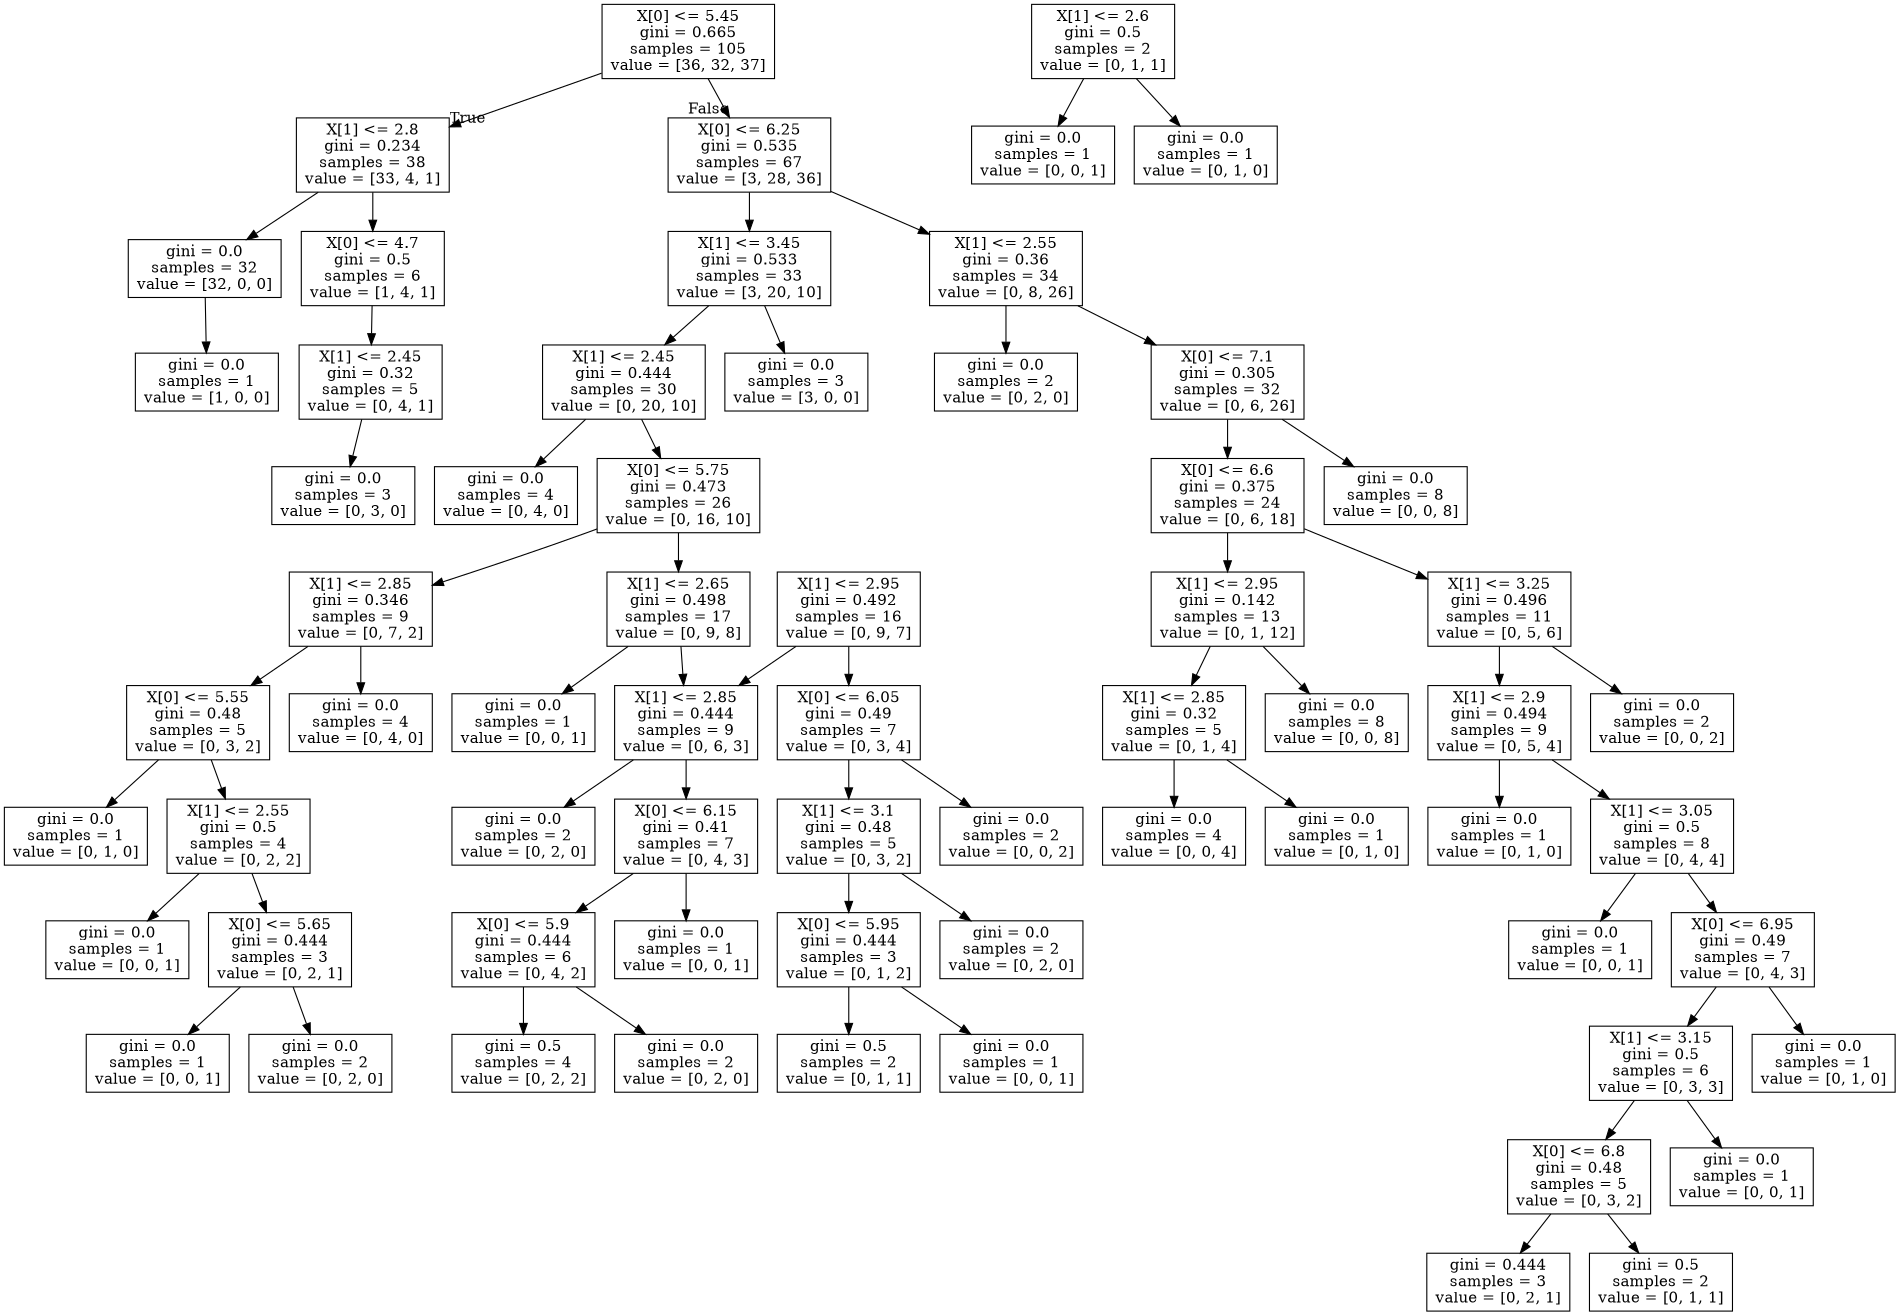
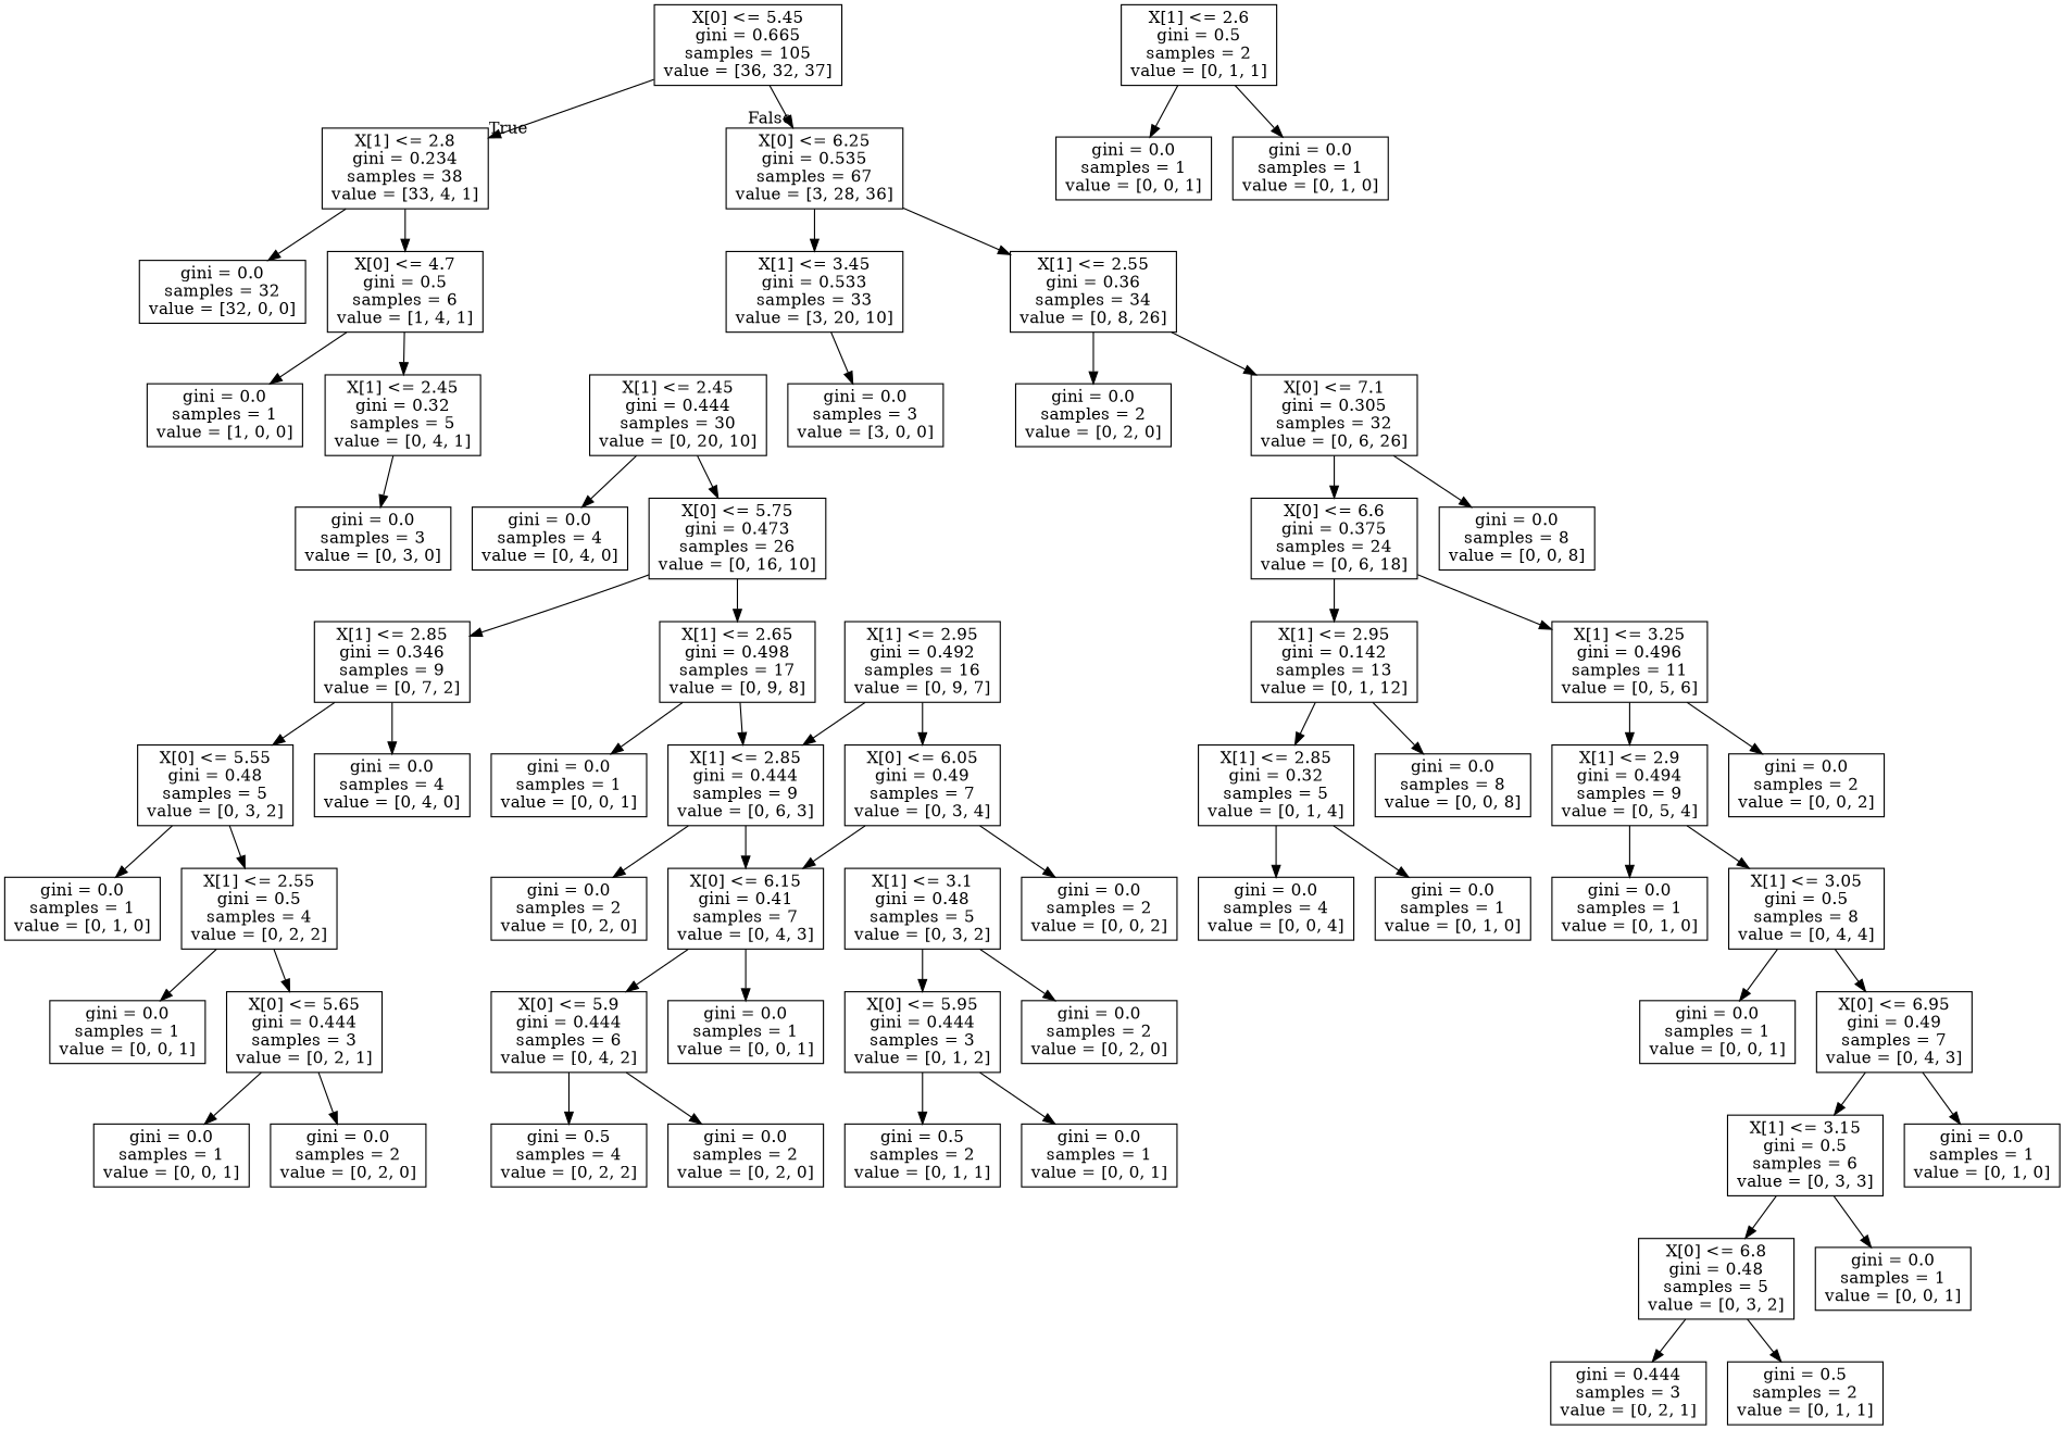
  digraph {
    node [shape=box]
    n1 [label="X[0] <= 5.45\ngini = 0.665\nsamples = 105\nvalue = [36, 32, 37]"]
    n2 [label="X[1] <= 2.8\ngini = 0.234\nsamples = 38\nvalue = [33, 4, 1]"]
    n3 [label="X[0] <= 6.25\ngini = 0.535\nsamples = 67\nvalue = [3, 28, 36]"]
    n4 [label="X[0] <= 4.7\ngini = 0.5\nsamples = 6\nvalue = [1, 4, 1]"]
    n5 [label="gini = 0.0\nsamples = 32\nvalue = [32, 0, 0]"]
    n6 [label="X[1] <= 3.45\ngini = 0.533\nsamples = 33\nvalue = [3, 20, 10]"]
    n7 [label="X[1] <= 2.55\ngini = 0.36\nsamples = 34\nvalue = [0, 8, 26]"]
    n8 [label="gini = 0.0\nsamples = 1\nvalue = [1, 0, 0]"]
    n9 [label="X[1] <= 2.45\ngini = 0.32\nsamples = 5\nvalue = [0, 4, 1]"]
    n10 [label="gini = 0.0\nsamples = 3\nvalue = [0, 3, 0]"]
    n11 [label="X[1] <= 2.6\ngini = 0.5\nsamples = 2\nvalue = [0, 1, 1]"]
    n12 [label="gini = 0.0\nsamples = 1\nvalue = [0, 0, 1]"]
    n13 [label="gini = 0.0\nsamples = 1\nvalue = [0, 1, 0]"]
    n14 [label="X[1] <= 2.45\ngini = 0.444\nsamples = 30\nvalue = [0, 20, 10]"]
    n15 [label="gini = 0.0\nsamples = 3\nvalue = [3, 0, 0]"]
    n16 [label="gini = 0.0\nsamples = 2\nvalue = [0, 2, 0]"]
    n17 [label="X[0] <= 7.1\ngini = 0.305\nsamples = 32\nvalue = [0, 6, 26]"]
    n18 [label="gini = 0.0\nsamples = 4\nvalue = [0, 4, 0]"]
    n19 [label="X[0] <= 5.75\ngini = 0.473\nsamples = 26\nvalue = [0, 16, 10]"]
    n20 [label="X[1] <= 2.85\ngini = 0.346\nsamples = 9\nvalue = [0, 7, 2]"]
    n21 [label="X[1] <= 2.65\ngini = 0.498\nsamples = 17\nvalue = [0, 9, 8]"]
    n22 [label="X[0] <= 5.55\ngini = 0.48\nsamples = 5\nvalue = [0, 3, 2]"]
    n23 [label="gini = 0.0\nsamples = 4\nvalue = [0, 4, 0]"]
    n24 [label="gini = 0.0\nsamples = 1\nvalue = [0, 0, 1]"]
    n25 [label="X[1] <= 2.85\ngini = 0.444\nsamples = 9\nvalue = [0, 6, 3]"]
    n26 [label="gini = 0.0\nsamples = 1\nvalue = [0, 1, 0]"]
    n27 [label="X[1] <= 2.55\ngini = 0.5\nsamples = 4\nvalue = [0, 2, 2]"]
    n28 [label="gini = 0.0\nsamples = 1\nvalue = [0, 0, 1]"]
    n29 [label="X[0] <= 5.65\ngini = 0.444\nsamples = 3\nvalue = [0, 2, 1]"]
    n30 [label="gini = 0.0\nsamples = 1\nvalue = [0, 0, 1]"]
    n31 [label="gini = 0.0\nsamples = 2\nvalue = [0, 2, 0]"]
    n32 [label="X[1] <= 2.95\ngini = 0.492\nsamples = 16\nvalue = [0, 9, 7]"]
    n33 [label="X[0] <= 6.05\ngini = 0.49\nsamples = 7\nvalue = [0, 3, 4]"]
    n34 [label="X[0] <= 6.15\ngini = 0.41\nsamples = 7\nvalue = [0, 4, 3]"]
    n35 [label="gini = 0.0\nsamples = 2\nvalue = [0, 2, 0]"]
    n36 [label="X[1] <= 3.1\ngini = 0.48\nsamples = 5\nvalue = [0, 3, 2]"]
    n37 [label="gini = 0.0\nsamples = 2\nvalue = [0, 0, 2]"]
    n38 [label="X[0] <= 5.9\ngini = 0.444\nsamples = 6\nvalue = [0, 4, 2]"]
    n39 [label="gini = 0.0\nsamples = 1\nvalue = [0, 0, 1]"]
    n40 [label="gini = 0.5\nsamples = 4\nvalue = [0, 2, 2]"]
    n41 [label="gini = 0.0\nsamples = 2\nvalue = [0, 2, 0]"]
    n42 [label="X[0] <= 5.95\ngini = 0.444\nsamples = 3\nvalue = [0, 1, 2]"]
    n43 [label="gini = 0.0\nsamples = 2\nvalue = [0, 2, 0]"]
    n44 [label="gini = 0.5\nsamples = 2\nvalue = [0, 1, 1]"]
    n45 [label="gini = 0.0\nsamples = 1\nvalue = [0, 0, 1]"]
    n46 [label="X[0] <= 6.6\ngini = 0.375\nsamples = 24\nvalue = [0, 6, 18]"]
    n47 [label="gini = 0.0\nsamples = 8\nvalue = [0, 0, 8]"]
    n48 [label="X[1] <= 2.95\ngini = 0.142\nsamples = 13\nvalue = [0, 1, 12]"]
    n49 [label="X[1] <= 3.25\ngini = 0.496\nsamples = 11\nvalue = [0, 5, 6]"]
    n50 [label="X[1] <= 2.85\ngini = 0.32\nsamples = 5\nvalue = [0, 1, 4]"]
    n51 [label="gini = 0.0\nsamples = 8\nvalue = [0, 0, 8]"]
    n52 [label="X[1] <= 2.9\ngini = 0.494\nsamples = 9\nvalue = [0, 5, 4]"]
    n53 [label="gini = 0.0\nsamples = 2\nvalue = [0, 0, 2]"]
    n54 [label="gini = 0.0\nsamples = 4\nvalue = [0, 0, 4]"]
    n55 [label="gini = 0.0\nsamples = 1\nvalue = [0, 1, 0]"]
    n56 [label="gini = 0.0\nsamples = 1\nvalue = [0, 1, 0]"]
    n57 [label="X[1] <= 3.05\ngini = 0.5\nsamples = 8\nvalue = [0, 4, 4]"]
    n58 [label="gini = 0.0\nsamples = 1\nvalue = [0, 0, 1]"]
    n59 [label="X[0] <= 6.95\ngini = 0.49\nsamples = 7\nvalue = [0, 4, 3]"]
    n60 [label="X[1] <= 3.15\ngini = 0.5\nsamples = 6\nvalue = [0, 3, 3]"]
    n61 [label="gini = 0.0\nsamples = 1\nvalue = [0, 1, 0]"]
    n62 [label="X[0] <= 6.8\ngini = 0.48\nsamples = 5\nvalue = [0, 3, 2]"]
    n63 [label="gini = 0.0\nsamples = 1\nvalue = [0, 0, 1]"]
    n64 [label="gini = 0.444\nsamples = 3\nvalue = [0, 2, 1]"]
    n65 [label="gini = 0.5\nsamples = 2\nvalue = [0, 1, 1]"]
    n1 -> n2 [headlabel=True labelangle=45 labeldistance=2.5]
    n1 -> n3 [headlabel=False labelangle=-45 labeldistance=2.5]
    n2 -> n4
    n2 -> n5
    n3 -> n6
    n3 -> n7
-   n5 -> n8
+   n4 -> n8
    n4 -> n9
-   n6 -> n14
    n6 -> n15
    n7 -> n16
    n7 -> n17
    n9 -> n10
    n11 -> n12
    n11 -> n13
    n14 -> n18
    n14 -> n19
    n17 -> n46
    n17 -> n47
    n19 -> n20
    n19 -> n21
    n20 -> n22
    n20 -> n23
    n21 -> n24
    n21 -> n25
    n22 -> n26
    n22 -> n27
    n25 -> n34
    n25 -> n35
    n27 -> n28
    n27 -> n29
    n29 -> n30
    n29 -> n31
    n32 -> n25
    n32 -> n33
-   n33 -> n36
+   n33 -> n34
    n33 -> n37
    n34 -> n38
    n34 -> n39
    n36 -> n42
    n36 -> n43
    n38 -> n40
    n38 -> n41
    n42 -> n44
    n42 -> n45
    n46 -> n48
    n46 -> n49
    n48 -> n50
    n48 -> n51
    n49 -> n52
    n49 -> n53
    n50 -> n54
    n50 -> n55
    n52 -> n56
    n52 -> n57
    n57 -> n58
    n57 -> n59
    n59 -> n60
    n59 -> n61
    n60 -> n62
    n60 -> n63
    n62 -> n64
    n62 -> n65
  }
